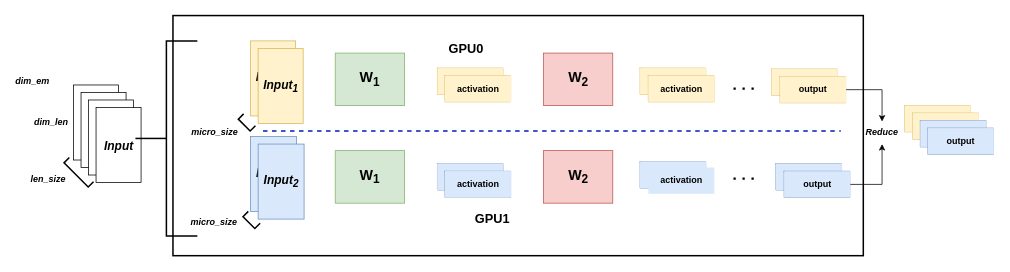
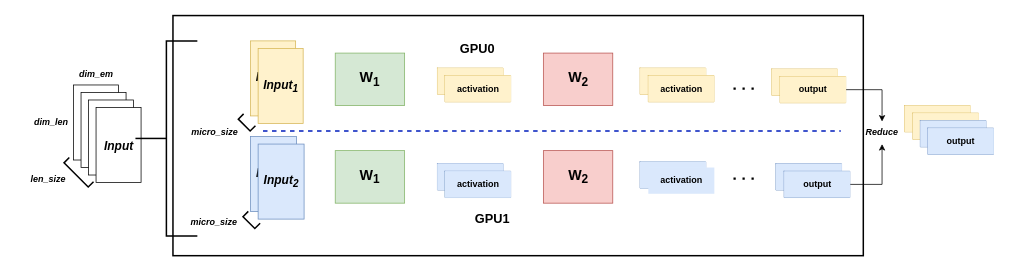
  <mxCell id="0" />
  <mxCell id="1" parent="0" />
  <mxCell id="2" value="" style="rounded=0;whiteSpace=wrap;html=1;strokeWidth=2;" parent="1" vertex="1"><mxGeometry x="230" y="20" width="920" height="320" as="geometry" /></mxCell>
  <mxCell id="3" value="&lt;b&gt;&lt;font style=&quot;font-size: 16px;&quot;&gt;&lt;i&gt;Input&lt;/i&gt;&lt;/font&gt;&lt;/b&gt;" style="rounded=0;whiteSpace=wrap;html=1;" parent="1" vertex="1"><mxGeometry x="97.5" y="112.5" width="60" height="100" as="geometry" /></mxCell>
  <mxCell id="4" value="&lt;b&gt;&lt;font style=&quot;font-size: 19px;&quot;&gt;W&lt;sub&gt;1&lt;/sub&gt;&lt;/font&gt;&lt;/b&gt;" style="rounded=0;whiteSpace=wrap;html=1;fillColor=#d5e8d4;strokeColor=#82b366;" parent="1" vertex="1"><mxGeometry x="446.25" y="70" width="92.5" height="70" as="geometry" /></mxCell>
  <mxCell id="5" value="&lt;b&gt;&lt;font style=&quot;font-size: 19px;&quot;&gt;W&lt;sub&gt;1&lt;/sub&gt;&lt;/font&gt;&lt;/b&gt;" style="rounded=0;whiteSpace=wrap;html=1;fillColor=#d5e8d4;strokeColor=#82b366;" parent="1" vertex="1"><mxGeometry x="446.25" y="200" width="92.5" height="70" as="geometry" /></mxCell>
  <mxCell id="6" value="" style="endArrow=none;dashed=1;html=1;rounded=0;strokeWidth=2;fillColor=#0050ef;strokeColor=#001DBC;" parent="1" edge="1"><mxGeometry width="50" height="50" relative="1" as="geometry"><mxPoint x="350" y="174" as="sourcePoint" /><mxPoint x="1120" y="174" as="targetPoint" /></mxGeometry></mxCell>
- <mxCell id="7" value="&lt;b&gt;&lt;font style=&quot;font-size: 17px;&quot;&gt;GPU0&lt;/font&gt;&lt;/b&gt;" style="text;html=1;align=center;verticalAlign=middle;whiteSpace=wrap;rounded=0;" parent="1" vertex="1"><mxGeometry x="591.25" y="50" width="60" height="30" as="geometry" /></mxCell>
+ <mxCell id="7" value="&lt;b&gt;&lt;font style=&quot;font-size: 17px;&quot;&gt;GPU0&lt;/font&gt;&lt;/b&gt;" style="text;html=1;align=center;verticalAlign=middle;whiteSpace=wrap;rounded=0;" parent="1" vertex="1"><mxGeometry x="606.25" y="50" width="60" height="30" as="geometry" /></mxCell>
  <mxCell id="8" value="&lt;b&gt;&lt;font style=&quot;font-size: 17px;&quot;&gt;GPU1&lt;/font&gt;&lt;/b&gt;" style="text;html=1;align=center;verticalAlign=middle;whiteSpace=wrap;rounded=0;" parent="1" vertex="1"><mxGeometry x="626.25" y="277.4" width="60" height="30" as="geometry" /></mxCell>
  <mxCell id="9" value="" style="shape=table;startSize=0;container=1;collapsible=0;childLayout=tableLayout;fillColor=#fff2cc;strokeColor=#d6b656;" parent="1" vertex="1"><mxGeometry x="582.5" y="90" width="87.5" height="35" as="geometry" /></mxCell>
  <mxCell id="10" value="" style="shape=tableRow;horizontal=0;startSize=0;swimlaneHead=0;swimlaneBody=0;strokeColor=inherit;top=0;left=0;bottom=0;right=0;collapsible=0;dropTarget=0;fillColor=none;points=[[0,0.5],[1,0.5]];portConstraint=eastwest;" parent="9" vertex="1"><mxGeometry width="87.5" height="35" as="geometry" /></mxCell>
  <mxCell id="11" value="&lt;b&gt;activation&lt;/b&gt;" style="shape=partialRectangle;html=1;whiteSpace=wrap;connectable=0;strokeColor=#d6b656;overflow=hidden;fillColor=#fff2cc;top=0;left=0;bottom=0;right=0;pointerEvents=1;" parent="10" vertex="1"><mxGeometry width="88" height="35" as="geometry"><mxRectangle width="88" height="35" as="alternateBounds" /></mxGeometry></mxCell>
  <mxCell id="12" value="" style="shape=table;startSize=0;container=1;collapsible=0;childLayout=tableLayout;fillColor=#dae8fc;strokeColor=#6c8ebf;" parent="1" vertex="1"><mxGeometry x="582.5" y="217.5" width="87.5" height="35" as="geometry" /></mxCell>
  <mxCell id="13" value="" style="shape=tableRow;horizontal=0;startSize=0;swimlaneHead=0;swimlaneBody=0;strokeColor=#6c8ebf;top=0;left=0;bottom=0;right=0;collapsible=0;dropTarget=0;fillColor=#dae8fc;points=[[0,0.5],[1,0.5]];portConstraint=eastwest;" parent="12" vertex="1"><mxGeometry width="87.5" height="35" as="geometry" /></mxCell>
  <mxCell id="14" value="&lt;b&gt;activation&lt;/b&gt;" style="shape=partialRectangle;html=1;whiteSpace=wrap;connectable=0;strokeColor=#6c8ebf;overflow=hidden;fillColor=#dae8fc;top=0;left=0;bottom=0;right=0;pointerEvents=1;" parent="13" vertex="1"><mxGeometry width="88" height="35" as="geometry"><mxRectangle width="88" height="35" as="alternateBounds" /></mxGeometry></mxCell>
  <mxCell id="15" value="&lt;b&gt;&lt;font style=&quot;font-size: 19px;&quot;&gt;W&lt;sub&gt;2&lt;/sub&gt;&lt;/font&gt;&lt;/b&gt;" style="rounded=0;whiteSpace=wrap;html=1;fillColor=#f8cecc;strokeColor=#b85450;" parent="1" vertex="1"><mxGeometry x="723.62" y="70" width="92.5" height="70" as="geometry" /></mxCell>
  <mxCell id="16" value="&lt;b&gt;&lt;font style=&quot;font-size: 19px;&quot;&gt;W&lt;sub&gt;2&lt;/sub&gt;&lt;/font&gt;&lt;/b&gt;" style="rounded=0;whiteSpace=wrap;html=1;fillColor=#f8cecc;strokeColor=#b85450;" parent="1" vertex="1"><mxGeometry x="723.63" y="200" width="92.5" height="70" as="geometry" /></mxCell>
  <mxCell id="17" value="&lt;b&gt;&lt;font style=&quot;font-size: 16px;&quot;&gt;&lt;i&gt;Input&lt;sub&gt;2&lt;/sub&gt;&lt;/i&gt;&lt;/font&gt;&lt;/b&gt;" style="rounded=0;whiteSpace=wrap;html=1;fillColor=#dae8fc;strokeColor=#6c8ebf;" parent="1" vertex="1"><mxGeometry x="333.5" y="181.25" width="61.25" height="100" as="geometry" /></mxCell>
  <mxCell id="18" value="" style="shape=table;startSize=0;container=1;collapsible=0;childLayout=tableLayout;fillColor=#fff2cc;strokeColor=#d6b656;" parent="1" vertex="1"><mxGeometry x="852.5" y="90" width="87.5" height="35" as="geometry" /></mxCell>
  <mxCell id="19" value="" style="shape=tableRow;horizontal=0;startSize=0;swimlaneHead=0;swimlaneBody=0;strokeColor=inherit;top=0;left=0;bottom=0;right=0;collapsible=0;dropTarget=0;fillColor=none;points=[[0,0.5],[1,0.5]];portConstraint=eastwest;" parent="18" vertex="1"><mxGeometry width="87.5" height="35" as="geometry" /></mxCell>
  <mxCell id="20" value="&lt;b&gt;activation&lt;/b&gt;" style="shape=partialRectangle;html=1;whiteSpace=wrap;connectable=0;strokeColor=#d6b656;overflow=hidden;fillColor=#fff2cc;top=0;left=0;bottom=0;right=0;pointerEvents=1;" parent="19" vertex="1"><mxGeometry width="88" height="35" as="geometry"><mxRectangle width="88" height="35" as="alternateBounds" /></mxGeometry></mxCell>
  <mxCell id="21" value="" style="shape=table;startSize=0;container=1;collapsible=0;childLayout=tableLayout;fillColor=#dae8fc;strokeColor=#6c8ebf;" parent="1" vertex="1"><mxGeometry x="852.5" y="215" width="87.5" height="35" as="geometry" /></mxCell>
  <mxCell id="22" value="" style="shape=tableRow;horizontal=0;startSize=0;swimlaneHead=0;swimlaneBody=0;strokeColor=#6c8ebf;top=0;left=0;bottom=0;right=0;collapsible=0;dropTarget=0;fillColor=#dae8fc;points=[[0,0.5],[1,0.5]];portConstraint=eastwest;" parent="21" vertex="1"><mxGeometry width="87.5" height="35" as="geometry" /></mxCell>
  <mxCell id="23" value="&lt;b&gt;activation&lt;/b&gt;" style="shape=partialRectangle;html=1;whiteSpace=wrap;connectable=0;strokeColor=#6c8ebf;overflow=hidden;fillColor=#dae8fc;top=0;left=0;bottom=0;right=0;pointerEvents=1;" parent="22" vertex="1"><mxGeometry width="88" height="35" as="geometry"><mxRectangle width="88" height="35" as="alternateBounds" /></mxGeometry></mxCell>
  <mxCell id="24" value="&lt;b&gt;&lt;i&gt;len_size&lt;/i&gt;&lt;/b&gt;" style="text;html=1;align=center;verticalAlign=middle;whiteSpace=wrap;rounded=0;" parent="1" vertex="1"><mxGeometry x="20" y="222.5" width="87.5" height="30" as="geometry" /></mxCell>
  <mxCell id="25" value="&lt;i&gt;&lt;b&gt;dim_len&lt;/b&gt;&lt;/i&gt;" style="text;html=1;align=center;verticalAlign=middle;whiteSpace=wrap;rounded=0;" parent="1" vertex="1"><mxGeometry x="37.5" y="147.5" width="60" height="30" as="geometry" /></mxCell>
- <mxCell id="26" value="&lt;i&gt;&lt;b&gt;dim_em&lt;/b&gt;&lt;/i&gt;" style="text;html=1;align=center;verticalAlign=middle;whiteSpace=wrap;rounded=0;" parent="1" vertex="1"><mxGeometry x="12.5" y="92.5" width="60" height="30" as="geometry" /></mxCell>
+ <mxCell id="26" value="&lt;i&gt;&lt;b&gt;dim_em&lt;/b&gt;&lt;/i&gt;" style="text;html=1;align=center;verticalAlign=middle;whiteSpace=wrap;rounded=0;" parent="1" vertex="1"><mxGeometry x="97.5" y="82.5" width="60" height="30" as="geometry" /></mxCell>
  <mxCell id="27" value="&lt;b&gt;&lt;font style=&quot;font-size: 16px;&quot;&gt;&lt;i&gt;Input&lt;/i&gt;&lt;/font&gt;&lt;/b&gt;" style="rounded=0;whiteSpace=wrap;html=1;" parent="1" vertex="1"><mxGeometry x="107.5" y="122.5" width="60" height="100" as="geometry" /></mxCell>
  <mxCell id="28" value="&lt;b&gt;&lt;font style=&quot;font-size: 16px;&quot;&gt;&lt;i&gt;Input&lt;/i&gt;&lt;/font&gt;&lt;/b&gt;" style="rounded=0;whiteSpace=wrap;html=1;" parent="1" vertex="1"><mxGeometry x="117.5" y="132.5" width="60" height="100" as="geometry" /></mxCell>
  <mxCell id="29" value="" style="strokeWidth=2;html=1;shape=mxgraph.flowchart.annotation_1;align=left;pointerEvents=1;rotation=-45;" parent="1" vertex="1"><mxGeometry x="99.48" y="206.07" width="10" height="45.61" as="geometry" /></mxCell>
  <mxCell id="30" value="&lt;b&gt;&lt;font style=&quot;font-size: 16px;&quot;&gt;&lt;i&gt;Input&lt;sub&gt;1&lt;/sub&gt;&lt;/i&gt;&lt;/font&gt;&lt;/b&gt;" style="rounded=0;whiteSpace=wrap;html=1;fillColor=#fff2cc;strokeColor=#d6b656;" parent="1" vertex="1"><mxGeometry x="333.5" y="53.75" width="60" height="100" as="geometry" /></mxCell>
  <mxCell id="31" value="&lt;b&gt;&lt;font style=&quot;font-size: 16px;&quot;&gt;&lt;i&gt;Input&lt;/i&gt;&lt;/font&gt;&lt;/b&gt;" style="rounded=0;whiteSpace=wrap;html=1;" parent="1" vertex="1"><mxGeometry x="127.5" y="142.5" width="60" height="100" as="geometry" /></mxCell>
  <mxCell id="32" value="&lt;b&gt;&lt;font style=&quot;font-size: 16px;&quot;&gt;&lt;i&gt;Input&lt;sub&gt;1&lt;/sub&gt;&lt;/i&gt;&lt;/font&gt;&lt;/b&gt;" style="rounded=0;whiteSpace=wrap;html=1;fillColor=#fff2cc;strokeColor=#d6b656;" parent="1" vertex="1"><mxGeometry x="343.5" y="63.75" width="60" height="100" as="geometry" /></mxCell>
  <mxCell id="33" value="&lt;b&gt;&lt;font style=&quot;font-size: 16px;&quot;&gt;&lt;i&gt;Input&lt;sub&gt;2&lt;/sub&gt;&lt;/i&gt;&lt;/font&gt;&lt;/b&gt;" style="rounded=0;whiteSpace=wrap;html=1;fillColor=#dae8fc;strokeColor=#6c8ebf;" parent="1" vertex="1"><mxGeometry x="343.5" y="191.25" width="61.25" height="100" as="geometry" /></mxCell>
  <mxCell id="34" value="" style="strokeWidth=2;html=1;shape=mxgraph.flowchart.annotation_1;align=left;pointerEvents=1;rotation=-45;" parent="1" vertex="1"><mxGeometry x="323.5" y="151.25" width="10" height="22.29" as="geometry" /></mxCell>
  <mxCell id="35" value="&lt;b&gt;&lt;i&gt;micro_size&lt;/i&gt;&lt;/b&gt;" style="text;html=1;align=center;verticalAlign=middle;whiteSpace=wrap;rounded=0;" parent="1" vertex="1"><mxGeometry x="242.25" y="161.25" width="87.5" height="30" as="geometry" /></mxCell>
  <mxCell id="36" value="" style="strokeWidth=2;html=1;shape=mxgraph.flowchart.annotation_1;align=left;pointerEvents=1;rotation=-45;" parent="1" vertex="1"><mxGeometry x="329.75" y="281.25" width="10" height="22.29" as="geometry" /></mxCell>
  <mxCell id="37" value="&lt;b&gt;&lt;i&gt;micro_size&lt;/i&gt;&lt;/b&gt;" style="text;html=1;align=center;verticalAlign=middle;whiteSpace=wrap;rounded=0;" parent="1" vertex="1"><mxGeometry x="241" y="281.25" width="87.5" height="30" as="geometry" /></mxCell>
  <mxCell id="38" value="" style="strokeWidth=2;html=1;shape=mxgraph.flowchart.annotation_2;align=left;labelPosition=right;pointerEvents=1;" parent="1" vertex="1"><mxGeometry y="53.75" width="82.5" height="260" as="geometry" x="180" /></mxCell>
  <mxCell id="39" value="" style="shape=table;startSize=0;container=1;collapsible=0;childLayout=tableLayout;fillColor=#fff2cc;strokeColor=#d6b656;" parent="1" vertex="1"><mxGeometry x="592.5" y="100" width="87.5" height="35" as="geometry" /></mxCell>
  <mxCell id="40" value="" style="shape=tableRow;horizontal=0;startSize=0;swimlaneHead=0;swimlaneBody=0;strokeColor=inherit;top=0;left=0;bottom=0;right=0;collapsible=0;dropTarget=0;fillColor=none;points=[[0,0.5],[1,0.5]];portConstraint=eastwest;" parent="39" vertex="1"><mxGeometry width="87.5" height="35" as="geometry" /></mxCell>
  <mxCell id="41" value="&lt;b&gt;activation&lt;/b&gt;" style="shape=partialRectangle;html=1;whiteSpace=wrap;connectable=0;strokeColor=#d6b656;overflow=hidden;fillColor=#fff2cc;top=0;left=0;bottom=0;right=0;pointerEvents=1;" parent="40" vertex="1"><mxGeometry width="88" height="35" as="geometry"><mxRectangle width="88" height="35" as="alternateBounds" /></mxGeometry></mxCell>
  <mxCell id="42" value="" style="shape=table;startSize=0;container=1;collapsible=0;childLayout=tableLayout;fillColor=#dae8fc;strokeColor=#6c8ebf;" parent="1" vertex="1"><mxGeometry x="592.5" y="227.5" width="87.5" height="35" as="geometry" /></mxCell>
  <mxCell id="43" value="" style="shape=tableRow;horizontal=0;startSize=0;swimlaneHead=0;swimlaneBody=0;strokeColor=#6c8ebf;top=0;left=0;bottom=0;right=0;collapsible=0;dropTarget=0;fillColor=#dae8fc;points=[[0,0.5],[1,0.5]];portConstraint=eastwest;" parent="42" vertex="1"><mxGeometry width="87.5" height="35" as="geometry" /></mxCell>
  <mxCell id="44" value="&lt;b&gt;activation&lt;/b&gt;" style="shape=partialRectangle;html=1;whiteSpace=wrap;connectable=0;strokeColor=#6c8ebf;overflow=hidden;fillColor=#dae8fc;top=0;left=0;bottom=0;right=0;pointerEvents=1;" parent="43" vertex="1"><mxGeometry width="88" height="35" as="geometry"><mxRectangle width="88" height="35" as="alternateBounds" /></mxGeometry></mxCell>
  <mxCell id="45" value="" style="shape=table;startSize=0;container=1;collapsible=0;childLayout=tableLayout;fillColor=#fff2cc;strokeColor=#d6b656;" parent="1" vertex="1"><mxGeometry x="863.5" y="100" width="87.5" height="35" as="geometry" /></mxCell>
  <mxCell id="46" value="" style="shape=tableRow;horizontal=0;startSize=0;swimlaneHead=0;swimlaneBody=0;strokeColor=inherit;top=0;left=0;bottom=0;right=0;collapsible=0;dropTarget=0;fillColor=none;points=[[0,0.5],[1,0.5]];portConstraint=eastwest;" parent="45" vertex="1"><mxGeometry width="87.5" height="35" as="geometry" /></mxCell>
  <mxCell id="47" value="&lt;b&gt;activation&lt;/b&gt;" style="shape=partialRectangle;html=1;whiteSpace=wrap;connectable=0;strokeColor=#d6b656;overflow=hidden;fillColor=#fff2cc;top=0;left=0;bottom=0;right=0;pointerEvents=1;" parent="46" vertex="1"><mxGeometry width="88" height="35" as="geometry"><mxRectangle width="88" height="35" as="alternateBounds" /></mxGeometry></mxCell>
  <mxCell id="48" value="&lt;b&gt;activation&lt;/b&gt;" style="shape=partialRectangle;html=1;whiteSpace=wrap;connectable=0;strokeColor=#6C8EBF;overflow=hidden;fillColor=#dae8fc;top=0;left=0;bottom=0;right=0;pointerEvents=1;" parent="1" vertex="1"><mxGeometry x="863.5" y="222.5" width="88" height="35" as="geometry"><mxRectangle width="88" height="35" as="alternateBounds" /></mxGeometry></mxCell>
  <mxCell id="49" value="" style="endArrow=none;dashed=1;html=1;dashPattern=1 3;strokeWidth=3;rounded=0;" parent="1" edge="1"><mxGeometry width="50" height="50" relative="1" as="geometry"><mxPoint x="977" y="117.21" as="sourcePoint" /><mxPoint x="1007" y="117.21" as="targetPoint" /></mxGeometry></mxCell>
  <mxCell id="50" value="" style="endArrow=none;dashed=1;html=1;dashPattern=1 3;strokeWidth=3;rounded=0;" parent="1" edge="1"><mxGeometry width="50" height="50" relative="1" as="geometry"><mxPoint x="977" y="237.3" as="sourcePoint" /><mxPoint x="1007" y="237.3" as="targetPoint" /></mxGeometry></mxCell>
  <mxCell id="51" value="" style="shape=table;startSize=0;container=1;collapsible=0;childLayout=tableLayout;fillColor=#fff2cc;strokeColor=#d6b656;" parent="1" vertex="1"><mxGeometry x="1028" y="91.25" width="87.5" height="35" as="geometry" /></mxCell>
  <mxCell id="52" value="" style="shape=tableRow;horizontal=0;startSize=0;swimlaneHead=0;swimlaneBody=0;strokeColor=inherit;top=0;left=0;bottom=0;right=0;collapsible=0;dropTarget=0;fillColor=none;points=[[0,0.5],[1,0.5]];portConstraint=eastwest;" parent="51" vertex="1"><mxGeometry width="87.5" height="35" as="geometry" /></mxCell>
  <mxCell id="53" value="&lt;b&gt;activation&lt;/b&gt;" style="shape=partialRectangle;html=1;whiteSpace=wrap;connectable=0;strokeColor=#d6b656;overflow=hidden;fillColor=#fff2cc;top=0;left=0;bottom=0;right=0;pointerEvents=1;" parent="52" vertex="1"><mxGeometry width="88" height="35" as="geometry"><mxRectangle width="88" height="35" as="alternateBounds" /></mxGeometry></mxCell>
  <mxCell id="54" style="edgeStyle=orthogonalEdgeStyle;rounded=0;orthogonalLoop=1;jettySize=auto;html=1;exitX=1;exitY=0.5;exitDx=0;exitDy=0;entryX=0.5;entryY=0;entryDx=0;entryDy=0;" parent="1" source="55" target="58" edge="1"><mxGeometry relative="1" as="geometry" /></mxCell>
  <mxCell id="55" value="" style="shape=table;startSize=0;container=1;collapsible=0;childLayout=tableLayout;fillColor=#fff2cc;strokeColor=#d6b656;" parent="1" vertex="1"><mxGeometry x="1039" y="101.25" width="87.5" height="35" as="geometry" /></mxCell>
  <mxCell id="56" value="" style="shape=tableRow;horizontal=0;startSize=0;swimlaneHead=0;swimlaneBody=0;strokeColor=inherit;top=0;left=0;bottom=0;right=0;collapsible=0;dropTarget=0;fillColor=none;points=[[0,0.5],[1,0.5]];portConstraint=eastwest;" parent="55" vertex="1"><mxGeometry width="87.5" height="35" as="geometry" /></mxCell>
  <mxCell id="57" value="&lt;b&gt;output&lt;/b&gt;" style="shape=partialRectangle;html=1;whiteSpace=wrap;connectable=0;strokeColor=#d6b656;overflow=hidden;fillColor=#fff2cc;top=0;left=0;bottom=0;right=0;pointerEvents=1;" parent="56" vertex="1"><mxGeometry width="88" height="35" as="geometry"><mxRectangle width="88" height="35" as="alternateBounds" /></mxGeometry></mxCell>
  <mxCell id="58" value="&lt;b&gt;&lt;i&gt;Reduce&lt;/i&gt;&lt;/b&gt;" style="text;html=1;align=center;verticalAlign=middle;whiteSpace=wrap;rounded=0;" parent="1" vertex="1"><mxGeometry x="1145" y="161.25" width="60" height="30" as="geometry" /></mxCell>
  <mxCell id="59" value="" style="shape=table;startSize=0;container=1;collapsible=0;childLayout=tableLayout;fillColor=#dae8fc;strokeColor=#6c8ebf;" parent="1" vertex="1"><mxGeometry x="1033.5" y="217.5" width="87.5" height="35" as="geometry" /></mxCell>
  <mxCell id="60" value="" style="shape=tableRow;horizontal=0;startSize=0;swimlaneHead=0;swimlaneBody=0;strokeColor=inherit;top=0;left=0;bottom=0;right=0;collapsible=0;dropTarget=0;fillColor=none;points=[[0,0.5],[1,0.5]];portConstraint=eastwest;" parent="59" vertex="1"><mxGeometry width="87.5" height="35" as="geometry" /></mxCell>
  <mxCell id="61" value="&lt;b&gt;activation&lt;/b&gt;" style="shape=partialRectangle;html=1;whiteSpace=wrap;connectable=0;strokeColor=#6c8ebf;overflow=hidden;fillColor=#dae8fc;top=0;left=0;bottom=0;right=0;pointerEvents=1;" parent="60" vertex="1"><mxGeometry width="88" height="35" as="geometry"><mxRectangle width="88" height="35" as="alternateBounds" /></mxGeometry></mxCell>
  <mxCell id="62" style="edgeStyle=orthogonalEdgeStyle;rounded=0;orthogonalLoop=1;jettySize=auto;html=1;exitX=1;exitY=0.5;exitDx=0;exitDy=0;" parent="1" source="63" target="58" edge="1"><mxGeometry relative="1" as="geometry" /></mxCell>
  <mxCell id="63" value="" style="shape=table;startSize=0;container=1;collapsible=0;childLayout=tableLayout;fillColor=#dae8fc;strokeColor=#6c8ebf;" parent="1" vertex="1"><mxGeometry x="1044.5" y="227.5" width="87.5" height="35" as="geometry" /></mxCell>
  <mxCell id="64" value="" style="shape=tableRow;horizontal=0;startSize=0;swimlaneHead=0;swimlaneBody=0;strokeColor=inherit;top=0;left=0;bottom=0;right=0;collapsible=0;dropTarget=0;fillColor=none;points=[[0,0.5],[1,0.5]];portConstraint=eastwest;" parent="63" vertex="1"><mxGeometry width="87.5" height="35" as="geometry" /></mxCell>
  <mxCell id="65" value="&lt;b&gt;output&lt;/b&gt;" style="shape=partialRectangle;html=1;whiteSpace=wrap;connectable=0;strokeColor=#6c8ebf;overflow=hidden;fillColor=#dae8fc;top=0;left=0;bottom=0;right=0;pointerEvents=1;" parent="64" vertex="1"><mxGeometry width="88" height="35" as="geometry"><mxRectangle width="88" height="35" as="alternateBounds" /></mxGeometry></mxCell>
  <mxCell id="66" value="" style="shape=table;startSize=0;container=1;collapsible=0;childLayout=tableLayout;fillColor=#fff2cc;strokeColor=#d6b656;" parent="1" vertex="1"><mxGeometry x="1205" y="140" width="87.5" height="35" as="geometry" /></mxCell>
  <mxCell id="67" value="" style="shape=tableRow;horizontal=0;startSize=0;swimlaneHead=0;swimlaneBody=0;strokeColor=inherit;top=0;left=0;bottom=0;right=0;collapsible=0;dropTarget=0;fillColor=none;points=[[0,0.5],[1,0.5]];portConstraint=eastwest;" parent="66" vertex="1"><mxGeometry width="87.5" height="35" as="geometry" /></mxCell>
  <mxCell id="68" value="&lt;b&gt;activation&lt;/b&gt;" style="shape=partialRectangle;html=1;whiteSpace=wrap;connectable=0;strokeColor=#d6b656;overflow=hidden;fillColor=#fff2cc;top=0;left=0;bottom=0;right=0;pointerEvents=1;" parent="67" vertex="1"><mxGeometry width="88" height="35" as="geometry"><mxRectangle width="88" height="35" as="alternateBounds" /></mxGeometry></mxCell>
  <mxCell id="69" value="" style="shape=table;startSize=0;container=1;collapsible=0;childLayout=tableLayout;fillColor=#fff2cc;strokeColor=#d6b656;" parent="1" vertex="1"><mxGeometry x="1216" y="150" width="87.5" height="35" as="geometry" /></mxCell>
  <mxCell id="70" value="" style="shape=tableRow;horizontal=0;startSize=0;swimlaneHead=0;swimlaneBody=0;strokeColor=inherit;top=0;left=0;bottom=0;right=0;collapsible=0;dropTarget=0;fillColor=none;points=[[0,0.5],[1,0.5]];portConstraint=eastwest;" parent="69" vertex="1"><mxGeometry width="87.5" height="35" as="geometry" /></mxCell>
  <mxCell id="71" value="&lt;b&gt;output&lt;/b&gt;" style="shape=partialRectangle;html=1;whiteSpace=wrap;connectable=0;strokeColor=#d6b656;overflow=hidden;fillColor=#fff2cc;top=0;left=0;bottom=0;right=0;pointerEvents=1;" parent="70" vertex="1"><mxGeometry width="88" height="35" as="geometry"><mxRectangle width="88" height="35" as="alternateBounds" /></mxGeometry></mxCell>
  <mxCell id="72" value="" style="shape=table;startSize=0;container=1;collapsible=0;childLayout=tableLayout;fillColor=#dae8fc;strokeColor=#6c8ebf;" parent="1" vertex="1"><mxGeometry x="1226" y="160" width="87.5" height="35" as="geometry" /></mxCell>
  <mxCell id="73" value="" style="shape=tableRow;horizontal=0;startSize=0;swimlaneHead=0;swimlaneBody=0;strokeColor=inherit;top=0;left=0;bottom=0;right=0;collapsible=0;dropTarget=0;fillColor=none;points=[[0,0.5],[1,0.5]];portConstraint=eastwest;" parent="72" vertex="1"><mxGeometry width="87.5" height="35" as="geometry" /></mxCell>
  <mxCell id="74" value="&lt;b&gt;output&lt;/b&gt;" style="shape=partialRectangle;html=1;whiteSpace=wrap;connectable=0;strokeColor=#6c8ebf;overflow=hidden;fillColor=#dae8fc;top=0;left=0;bottom=0;right=0;pointerEvents=1;" parent="73" vertex="1"><mxGeometry width="88" height="35" as="geometry"><mxRectangle width="88" height="35" as="alternateBounds" /></mxGeometry></mxCell>
  <mxCell id="75" value="" style="shape=table;startSize=0;container=1;collapsible=0;childLayout=tableLayout;fillColor=#dae8fc;strokeColor=#6c8ebf;" parent="1" vertex="1"><mxGeometry x="1236" y="170" width="87.5" height="35" as="geometry" /></mxCell>
  <mxCell id="76" value="" style="shape=tableRow;horizontal=0;startSize=0;swimlaneHead=0;swimlaneBody=0;strokeColor=inherit;top=0;left=0;bottom=0;right=0;collapsible=0;dropTarget=0;fillColor=none;points=[[0,0.5],[1,0.5]];portConstraint=eastwest;" parent="75" vertex="1"><mxGeometry width="87.5" height="35" as="geometry" /></mxCell>
  <mxCell id="77" value="&lt;b&gt;output&lt;/b&gt;" style="shape=partialRectangle;html=1;whiteSpace=wrap;connectable=0;strokeColor=#6c8ebf;overflow=hidden;fillColor=#dae8fc;top=0;left=0;bottom=0;right=0;pointerEvents=1;" parent="76" vertex="1"><mxGeometry width="88" height="35" as="geometry"><mxRectangle width="88" height="35" as="alternateBounds" /></mxGeometry></mxCell>
